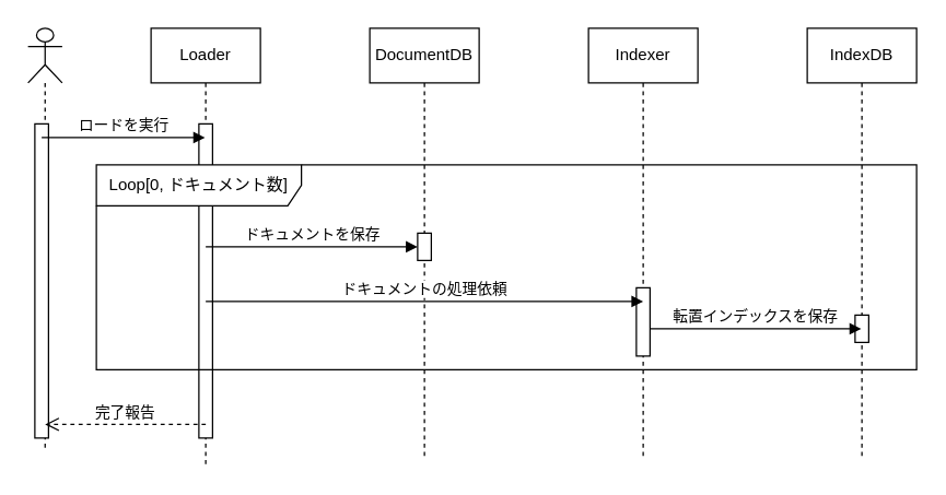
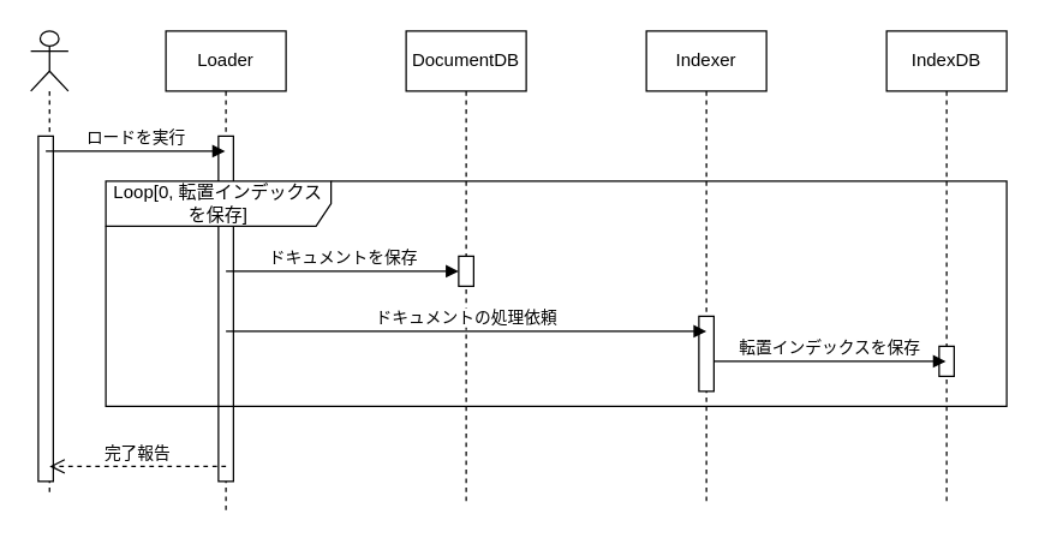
  <mxCell id="0" />
  <mxCell id="1" parent="0" />
  <mxCell id="2" value="" style="shape=umlLifeline;participant=umlActor;perimeter=lifelinePerimeter;whiteSpace=wrap;html=1;container=1;collapsible=0;recursiveResize=0;verticalAlign=top;spacingTop=36;labelBackgroundColor=#ffffff;outlineConnect=0;" vertex="1" parent="1"><mxGeometry x="20" y="20" width="25" height="310" as="geometry" /></mxCell>
  <mxCell id="3" value="" style="html=1;points=[];perimeter=orthogonalPerimeter;" vertex="1" parent="2"><mxGeometry x="5" y="70" width="10" height="230" as="geometry" /></mxCell>
  <mxCell id="4" value="Loader" style="shape=umlLifeline;perimeter=lifelinePerimeter;whiteSpace=wrap;html=1;container=1;collapsible=0;recursiveResize=0;outlineConnect=0;" vertex="1" parent="1"><mxGeometry x="110" y="20" width="80" height="320" as="geometry" /></mxCell>
  <mxCell id="5" value="" style="html=1;points=[];perimeter=orthogonalPerimeter;" vertex="1" parent="4"><mxGeometry x="35" y="70" width="10" height="230" as="geometry" /></mxCell>
  <mxCell id="6" value="DocumentDB" style="shape=umlLifeline;perimeter=lifelinePerimeter;whiteSpace=wrap;html=1;container=1;collapsible=0;recursiveResize=0;outlineConnect=0;" vertex="1" parent="1"><mxGeometry x="270" y="20" width="80" height="315" as="geometry" /></mxCell>
  <mxCell id="7" value="" style="html=1;points=[];perimeter=orthogonalPerimeter;" vertex="1" parent="6"><mxGeometry x="35" y="150" width="10" height="20" as="geometry" /></mxCell>
  <mxCell id="8" value="Indexer" style="shape=umlLifeline;perimeter=lifelinePerimeter;whiteSpace=wrap;html=1;container=1;collapsible=0;recursiveResize=0;outlineConnect=0;" vertex="1" parent="1"><mxGeometry x="430" y="20" width="80" height="315" as="geometry" /></mxCell>
  <mxCell id="9" value="" style="html=1;points=[];perimeter=orthogonalPerimeter;" vertex="1" parent="8"><mxGeometry x="35" y="190" width="10" height="50" as="geometry" /></mxCell>
  <mxCell id="10" value="IndexDB" style="shape=umlLifeline;perimeter=lifelinePerimeter;whiteSpace=wrap;html=1;container=1;collapsible=0;recursiveResize=0;outlineConnect=0;" vertex="1" parent="1"><mxGeometry x="590" y="20" width="80" height="315" as="geometry" /></mxCell>
  <mxCell id="11" value="" style="html=1;points=[];perimeter=orthogonalPerimeter;" vertex="1" parent="10"><mxGeometry x="35" y="210" width="10" height="20" as="geometry" /></mxCell>
  <mxCell id="12" value="ロードを実行" style="html=1;verticalAlign=bottom;endArrow=block;" edge="1" parent="1" target="4"><mxGeometry width="80" relative="1" as="geometry"><mxPoint x="30" y="100" as="sourcePoint" /><mxPoint x="110" y="100" as="targetPoint" /></mxGeometry></mxCell>
  <mxCell id="13" value="ドキュメントを保存" style="html=1;verticalAlign=bottom;endArrow=block;" edge="1" parent="1" target="7"><mxGeometry width="80" relative="1" as="geometry"><mxPoint x="150" y="180" as="sourcePoint" /><mxPoint x="269.5" y="160" as="targetPoint" /></mxGeometry></mxCell>
  <mxCell id="14" value="ドキュメントの処理依頼" style="html=1;verticalAlign=bottom;endArrow=block;" edge="1" parent="1"><mxGeometry width="80" relative="1" as="geometry"><mxPoint x="150" y="220" as="sourcePoint" /><mxPoint x="470" y="220" as="targetPoint" /><Array as="points"><mxPoint x="350" y="220" /></Array></mxGeometry></mxCell>
  <mxCell id="15" value="転置インデックスを保存" style="html=1;verticalAlign=bottom;endArrow=block;" edge="1" parent="1" source="9" target="10"><mxGeometry width="80" relative="1" as="geometry"><mxPoint x="470" y="260" as="sourcePoint" /><mxPoint x="785" y="260" as="targetPoint" /><Array as="points"><mxPoint x="520" y="240" /></Array></mxGeometry></mxCell>
- <mxCell id="16" value="Loop[0, ドキュメント数]" style="shape=umlFrame;whiteSpace=wrap;html=1;width=150;height=30;" vertex="1" parent="1"><mxGeometry x="70" y="120" width="600" height="150" as="geometry" /></mxCell>
+ <mxCell id="16" value="Loop[0, 転置インデックスを保存]" style="shape=umlFrame;whiteSpace=wrap;html=1;width=150;height=30;" vertex="1" parent="1"><mxGeometry x="70" y="120" width="600" height="150" as="geometry" /></mxCell>
  <mxCell id="17" value="完了報告" style="html=1;verticalAlign=bottom;endArrow=open;dashed=1;endSize=8;" edge="1" parent="1"><mxGeometry relative="1" as="geometry"><mxPoint x="150" y="310" as="sourcePoint" /><mxPoint x="32.5" y="310" as="targetPoint" /></mxGeometry></mxCell>
